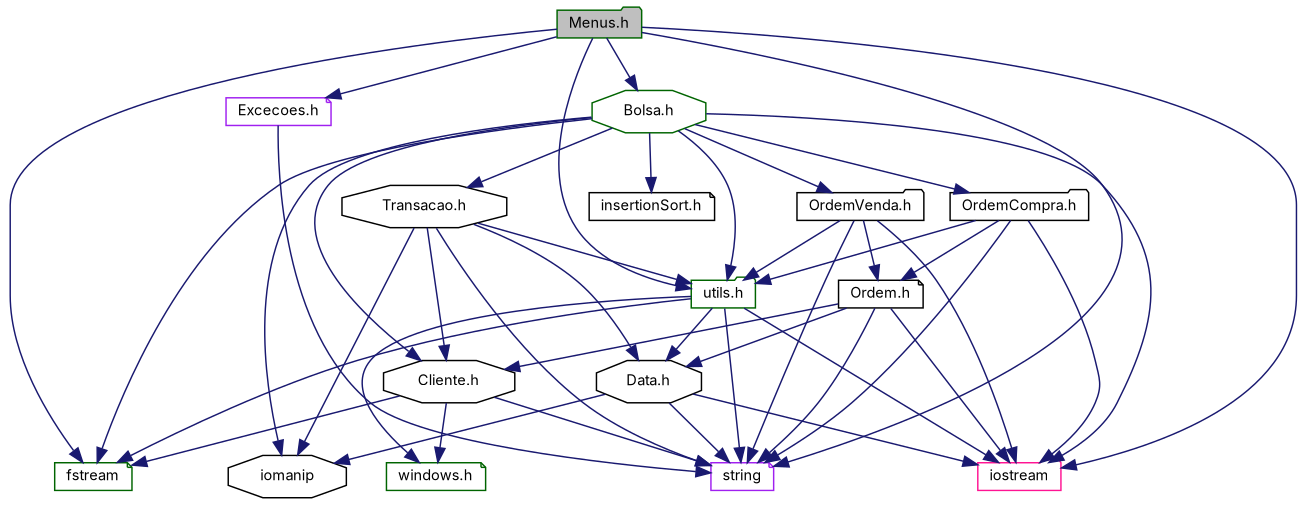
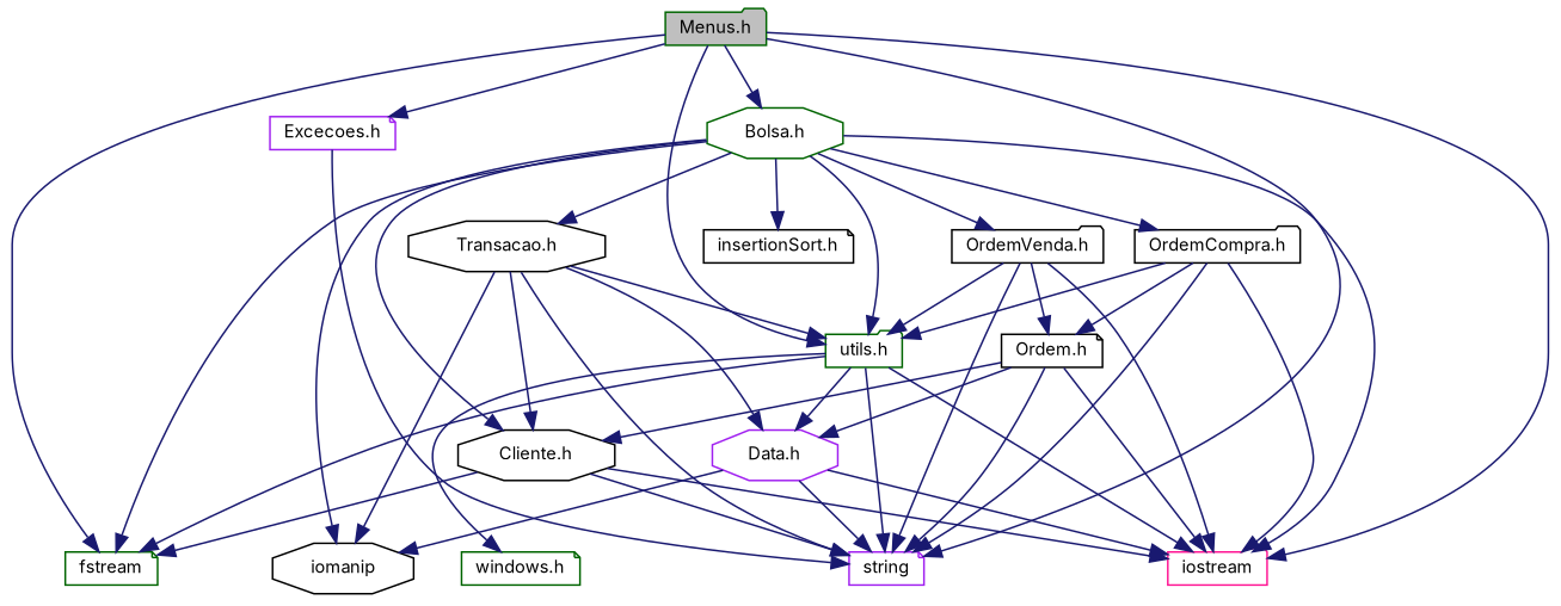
  digraph {
    fontname=Inter
    node [color=black fillcolor=white fontname=Inter fontsize=10 shape=note style=filled]
    edge [color=midnightblue fontname=Inter fontsize=10 labelfontname=Helvetica labelfontsize=10 style=solid]
    n1 [color=darkgreen fillcolor=grey75 fontcolor=black height=0.2 label="Menus.h" shape=folder width=0.4]
    n2 [color=deeppink height=0.2 label=iostream shape=folder width=0.4]
    n3 [color=darkgreen height=0.2 label=fstream width=0.4]
    n4 [color=purple height=0.2 label=string width=0.4]
    n5 [color=darkgreen height=0.2 label="utils.h" shape=folder width=0.4]
    n6 [color=darkgreen height=0.2 label="Bolsa.h" shape=octagon width=0.4]
    n7 [color=purple height=0.2 label="Excecoes.h" width=0.4]
    n8 [color=darkgreen height=0.2 label="windows.h" width=0.4]
-   n9 [height=0.2 label="Data.h" shape=octagon width=0.4]
+   n9 [color=purple height=0.2 label="Data.h" shape=octagon width=0.4]
    n10 [height=0.2 label=iomanip shape=octagon width=0.4]
    n11 [height=0.2 label="OrdemVenda.h" shape=folder width=0.4]
    n12 [height=0.2 label="Cliente.h" shape=octagon width=0.4]
    n13 [height=0.2 label="OrdemCompra.h" shape=folder width=0.4]
    n14 [height=0.2 label="Transacao.h" shape=octagon width=0.4]
    n15 [height=0.2 label="insertionSort.h" width=0.4]
    n16 [height=0.2 label="Ordem.h" width=0.4]
    n1 -> n2
    n1 -> n3
    n1 -> n4
    n1 -> n5
    n1 -> n6
    n1 -> n7
    n5 -> n2
    n5 -> n3
    n5 -> n4
    n5 -> n8
    n5 -> n9
    n6 -> n2
    n6 -> n3
    n6 -> n5
    n6 -> n10
    n6 -> n11
    n6 -> n12
    n6 -> n13
    n6 -> n14
    n6 -> n15
    n7 -> n4
    n9 -> n2
    n9 -> n4
    n9 -> n10
    n11 -> n2
    n11 -> n4
    n11 -> n5
    n11 -> n16
-   n12 -> n8
+   n12 -> n2
    n12 -> n3
    n12 -> n4
    n13 -> n2
    n13 -> n4
    n13 -> n5
    n13 -> n16
    n14 -> n4
    n14 -> n5
    n14 -> n9
    n14 -> n10
    n14 -> n12
    n16 -> n2
    n16 -> n4
    n16 -> n9
    n16 -> n12
  }
